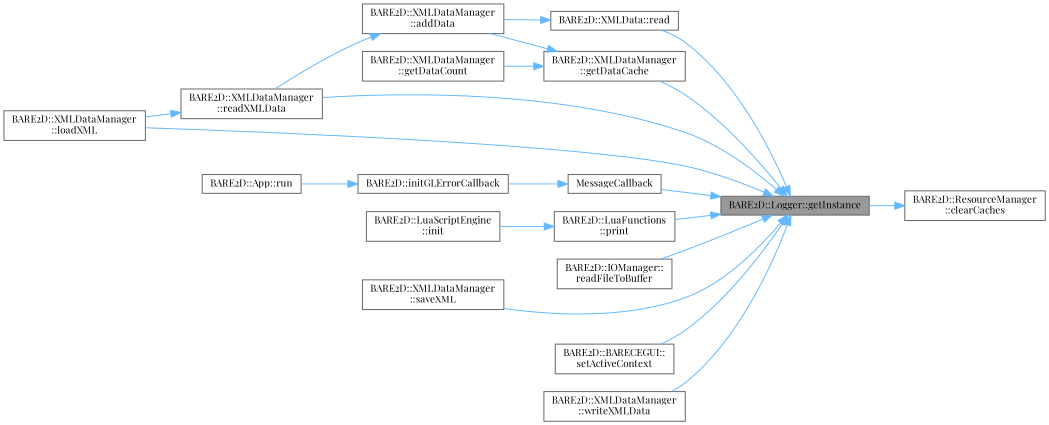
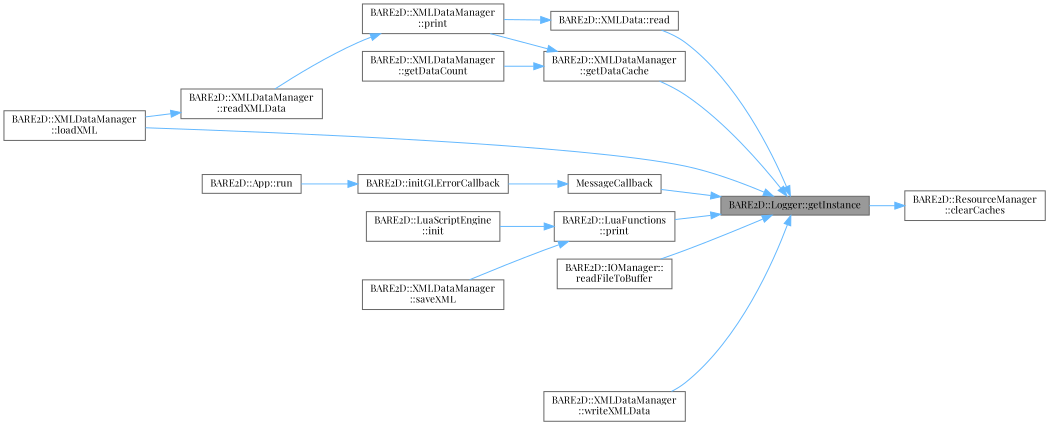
  digraph {
    fontname="Playfair Display"
    rankdir=RL
    node [color=grey40 fillcolor=white fontname="Playfair Display" fontsize=10 shape=box style=filled]
    edge [color=steelblue1 dir=back fontname="Playfair Display" fontsize=10 labelfontname=Helvetica labelfontsize=10 style=solid]
    n1 [color=gray40 fillcolor=grey60 fontcolor=black height=0.2 label="BARE2D::Logger::getInstance" width=0.4]
    n2 [height=0.2 label="BARE2D::XMLDataManager\l::getDataCache" width=0.4]
    n3 [height=0.2 label="BARE2D::XMLDataManager\l::readXMLData" width=0.4]
    n4 [height=0.2 label="BARE2D::XMLDataManager\l::loadXML" width=0.4]
    n5 [height=0.2 label=MessageCallback width=0.4]
    n6 [height=0.2 label="BARE2D::LuaFunctions\l::print" width=0.4]
    n7 [height=0.2 label="BARE2D::XMLData::read" width=0.4]
    n8 [height=0.2 label="BARE2D::IOManager::\lreadFileToBuffer" width=0.4]
    n9 [height=0.2 label="BARE2D::XMLDataManager\l::saveXML" width=0.4]
-   n10 [height=0.2 label="BARE2D::BARECEGUI::\lsetActiveContext" width=0.4]
    n11 [height=0.2 label="BARE2D::XMLDataManager\l::writeXMLData" width=0.4]
    n12 [height=0.2 label="BARE2D::ResourceManager\l::clearCaches" width=0.4]
-   n13 [height=0.2 label="BARE2D::XMLDataManager\l::addData" width=0.4]
+   n13 [height=0.2 label="BARE2D::XMLDataManager\l::print" width=0.4]
    n14 [height=0.2 label="BARE2D::XMLDataManager\l::getDataCount" width=0.4]
    n15 [height=0.2 label="BARE2D::initGLErrorCallback" width=0.4]
    n16 [height=0.2 label="BARE2D::LuaScriptEngine\l::init" width=0.4]
    n17 [height=0.2 label="BARE2D::App::run" width=0.4]
    n1 -> n2
-   n1 -> n3
    n1 -> n4
    n1 -> n5
    n1 -> n6
    n1 -> n7
    n1 -> n8
-   n1 -> n9
-   n1 -> n10
+   n6 -> n9
    n1 -> n11
    n2 -> n13
    n2 -> n14
    n3 -> n4
    n5 -> n15
    n6 -> n16
    n7 -> n13
    n12 -> n1
    n13 -> n3
    n15 -> n17
  }
